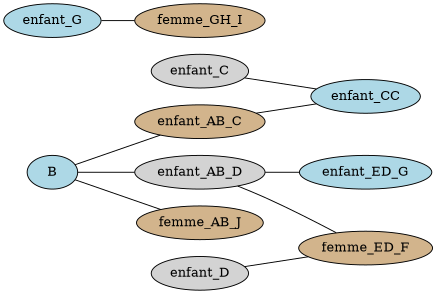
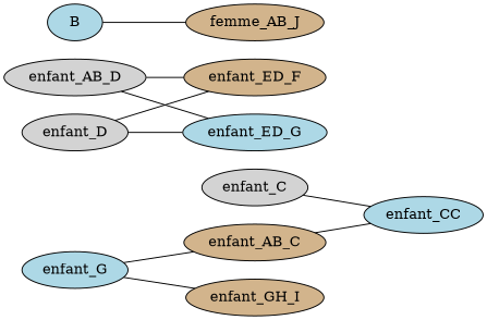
  graph {
    rankdir=LR
    node [fillcolor=tan style=filled]
    enfant_AB_C
    enfant_CC [fillcolor=lightblue]
    enfant_AB_D [fillcolor=lightgrey]
-   enfant_ED_F [label=femme_ED_F]
+   enfant_ED_F
    enfant_ED_G [fillcolor=lightblue]
    n6 [label=femme_AB_J]
    B [fillcolor=lightblue]
-   enfant_GH_I [label=femme_GH_I]
+   enfant_GH_I
    n9 [fillcolor=lightgrey label=enfant_C]
    n10 [fillcolor=lightgrey label=enfant_D]
    n11 [fillcolor=lightblue label=enfant_G]
    enfant_AB_C -- enfant_CC
    enfant_AB_D -- enfant_ED_F
    enfant_AB_D -- enfant_ED_G
-   B -- enfant_AB_C
-   B -- enfant_AB_D
+   n11 -- enfant_AB_C
    B -- n6
    n9 -- enfant_CC
    n10 -- enfant_ED_F
+   n10 -- enfant_ED_G
    n11 -- enfant_GH_I
  }
